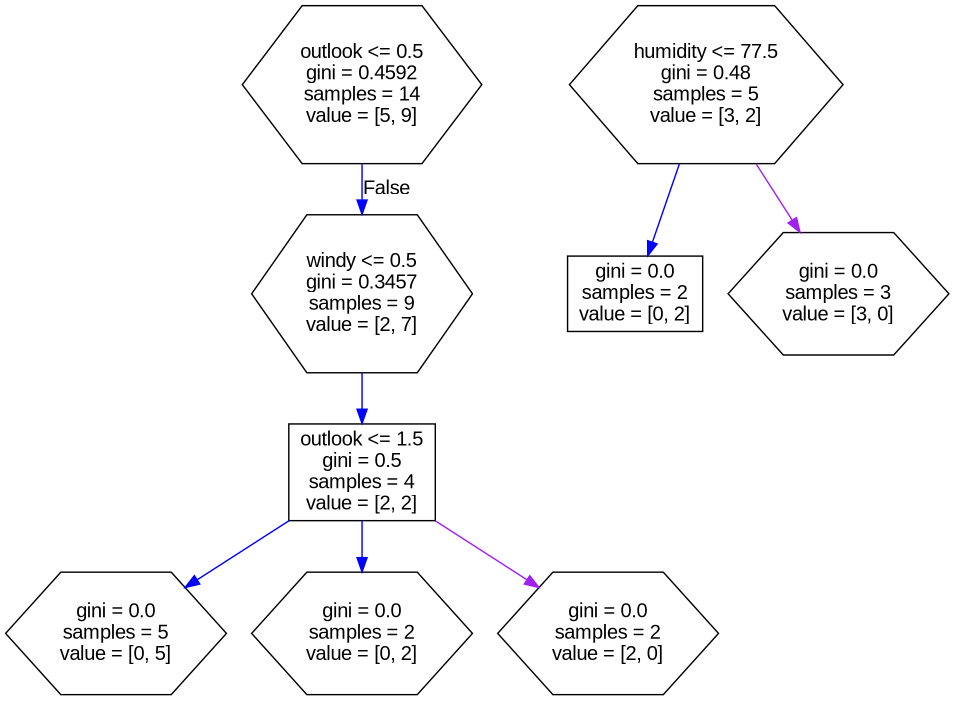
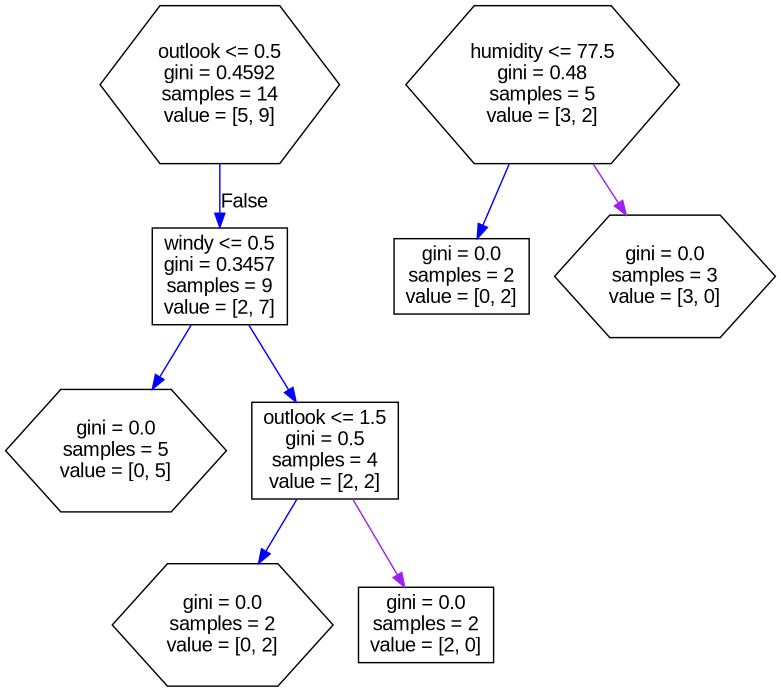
  digraph {
    fontname="Liberation Sans"
    node [fontname="Liberation Sans" shape=hexagon]
    edge [color=blue fontname="Liberation Sans"]
    n1 [label="outlook <= 0.5\ngini = 0.4592\nsamples = 14\nvalue = [5, 9]"]
-   n2 [label="windy <= 0.5\ngini = 0.3457\nsamples = 9\nvalue = [2, 7]"]
+   n2 [label="windy <= 0.5\ngini = 0.3457\nsamples = 9\nvalue = [2, 7]" shape=box]
    n3 [label="humidity <= 77.5\ngini = 0.48\nsamples = 5\nvalue = [3, 2]"]
    n4 [label="gini = 0.0\nsamples = 2\nvalue = [0, 2]" shape=box]
    n5 [label="gini = 0.0\nsamples = 3\nvalue = [3, 0]"]
    n6 [label="gini = 0.0\nsamples = 5\nvalue = [0, 5]"]
    n7 [label="outlook <= 1.5\ngini = 0.5\nsamples = 4\nvalue = [2, 2]" shape=box]
    n8 [label="gini = 0.0\nsamples = 2\nvalue = [0, 2]"]
-   n9 [label="gini = 0.0\nsamples = 2\nvalue = [2, 0]"]
+   n9 [label="gini = 0.0\nsamples = 2\nvalue = [2, 0]" shape=box]
    n1 -> n2 [headlabel=False labelangle=-45 labeldistance=2.5]
-   n7 -> n6
+   n2 -> n6
    n2 -> n7
    n3 -> n4
    n3 -> n5 [color=purple]
    n7 -> n8
    n7 -> n9 [color=purple]
  }
